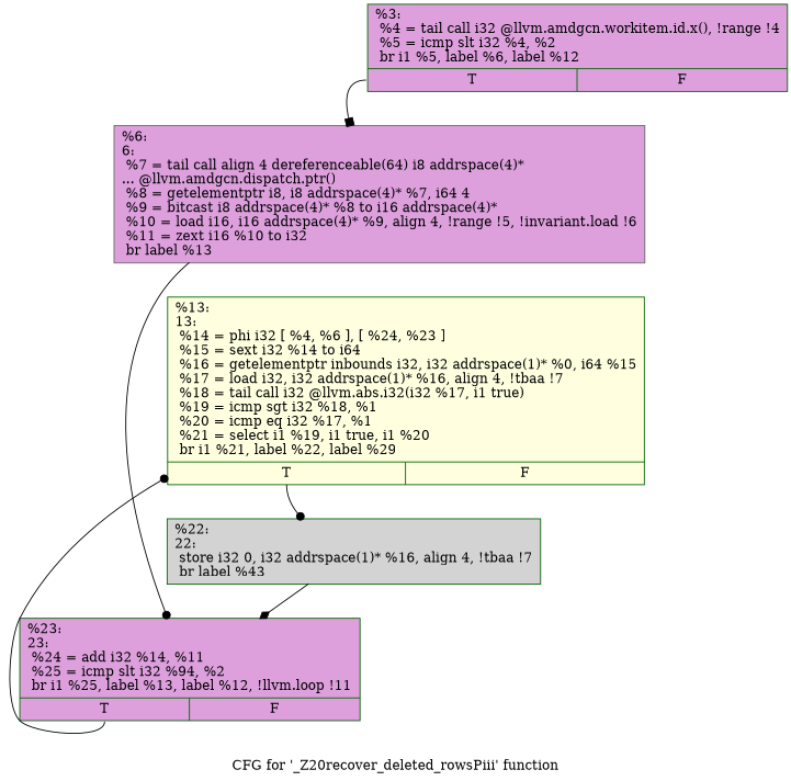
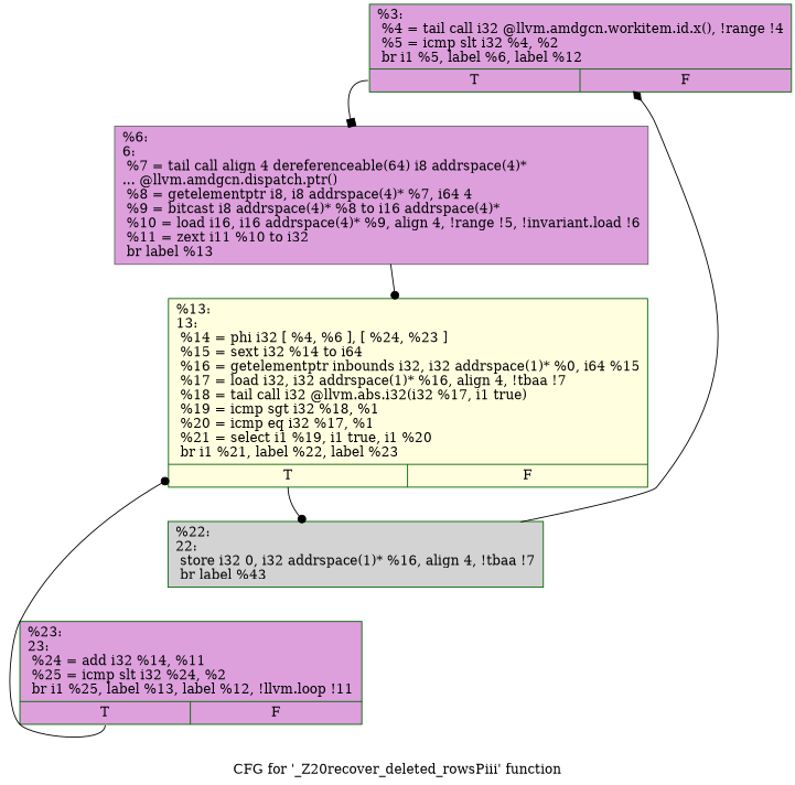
  digraph {
    label="CFG for '_Z20recover_deleted_rowsPiii' function"
    node [color=darkgreen fillcolor=plum shape=record style=filled]
    edge [arrowhead=dot tailport=s0]
    n1 [label="{%3:\l  %4 = tail call i32 @llvm.amdgcn.workitem.id.x(), !range !4\l  %5 = icmp slt i32 %4, %2\l  br i1 %5, label %6, label %12\l|{<s0>T|<s1>F}}"]
-   n2 [color=gray40 label="{%6:\l6:                                                \l  %7 = tail call align 4 dereferenceable(64) i8 addrspace(4)*\l... @llvm.amdgcn.dispatch.ptr()\l  %8 = getelementptr i8, i8 addrspace(4)* %7, i64 4\l  %9 = bitcast i8 addrspace(4)* %8 to i16 addrspace(4)*\l  %10 = load i16, i16 addrspace(4)* %9, align 4, !range !5, !invariant.load !6\l  %11 = zext i16 %10 to i32\l  br label %13\l}"]
-   n3 [fillcolor=lightyellow label="{%13:\l13:                                               \l  %14 = phi i32 [ %4, %6 ], [ %24, %23 ]\l  %15 = sext i32 %14 to i64\l  %16 = getelementptr inbounds i32, i32 addrspace(1)* %0, i64 %15\l  %17 = load i32, i32 addrspace(1)* %16, align 4, !tbaa !7\l  %18 = tail call i32 @llvm.abs.i32(i32 %17, i1 true)\l  %19 = icmp sgt i32 %18, %1\l  %20 = icmp eq i32 %17, %1\l  %21 = select i1 %19, i1 true, i1 %20\l  br i1 %21, label %22, label %29\l|{<s0>T|<s1>F}}"]
+   n2 [color=gray40 label="{%6:\l6:                                                \l  %7 = tail call align 4 dereferenceable(64) i8 addrspace(4)*\l... @llvm.amdgcn.dispatch.ptr()\l  %8 = getelementptr i8, i8 addrspace(4)* %7, i64 4\l  %9 = bitcast i8 addrspace(4)* %8 to i16 addrspace(4)*\l  %10 = load i16, i16 addrspace(4)* %9, align 4, !range !5, !invariant.load !6\l  %11 = zext i11 %10 to i32\l  br label %13\l}"]
+   n3 [fillcolor=lightyellow label="{%13:\l13:                                               \l  %14 = phi i32 [ %4, %6 ], [ %24, %23 ]\l  %15 = sext i32 %14 to i64\l  %16 = getelementptr inbounds i32, i32 addrspace(1)* %0, i64 %15\l  %17 = load i32, i32 addrspace(1)* %16, align 4, !tbaa !7\l  %18 = tail call i32 @llvm.abs.i32(i32 %17, i1 true)\l  %19 = icmp sgt i32 %18, %1\l  %20 = icmp eq i32 %17, %1\l  %21 = select i1 %19, i1 true, i1 %20\l  br i1 %21, label %22, label %23\l|{<s0>T|<s1>F}}"]
    n4 [fillcolor=lightgrey label="{%22:\l22:                                               \l  store i32 0, i32 addrspace(1)* %16, align 4, !tbaa !7\l  br label %43\l}"]
-   n5 [label="{%23:\l23:                                               \l  %24 = add i32 %14, %11\l  %25 = icmp slt i32 %94, %2\l  br i1 %25, label %13, label %12, !llvm.loop !11\l|{<s0>T|<s1>F}}"]
+   n5 [label="{%23:\l23:                                               \l  %24 = add i32 %14, %11\l  %25 = icmp slt i32 %24, %2\l  br i1 %25, label %13, label %12, !llvm.loop !11\l|{<s0>T|<s1>F}}"]
    n1 -> n2 [arrowhead=box]
-   n2 -> n5
+   n2 -> n3
    n3 -> n4
-   n4 -> n5 [arrowhead=diamond]
+   n4 -> n1 [arrowhead=diamond]
    n5 -> n3
  }
